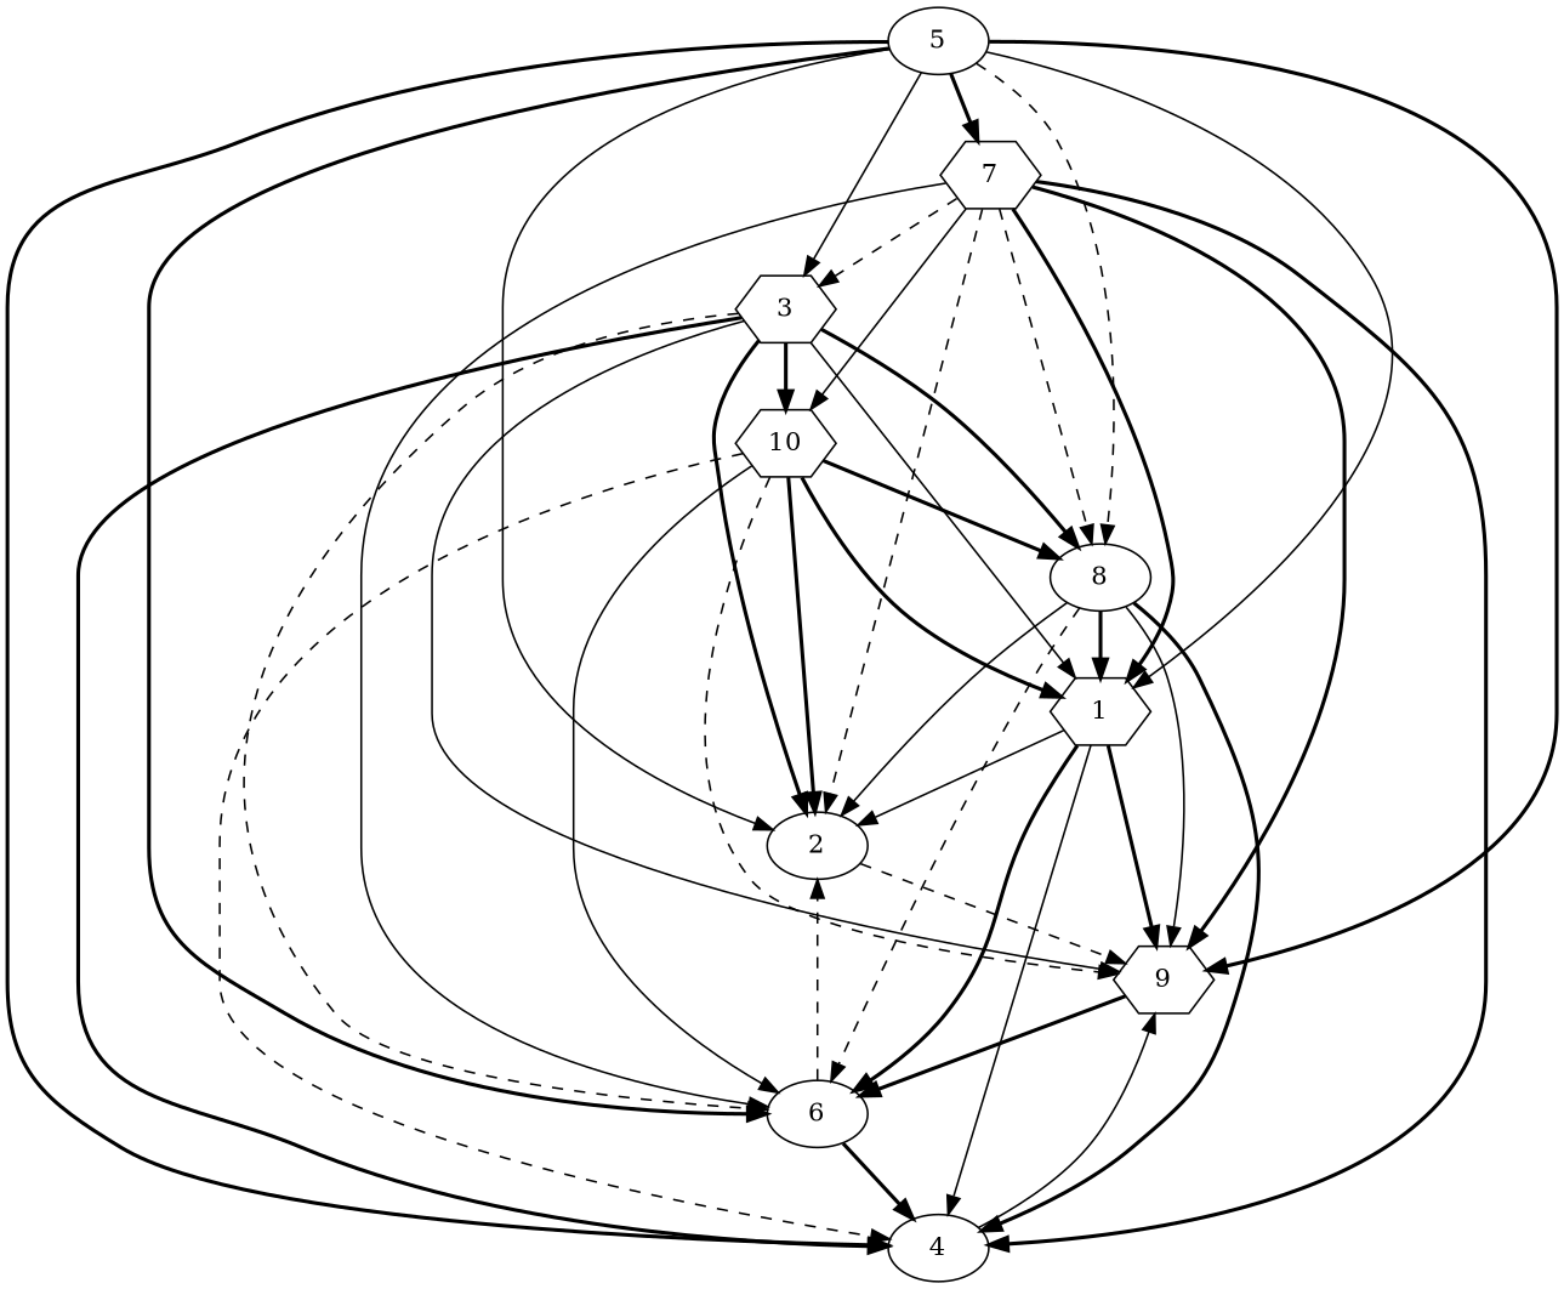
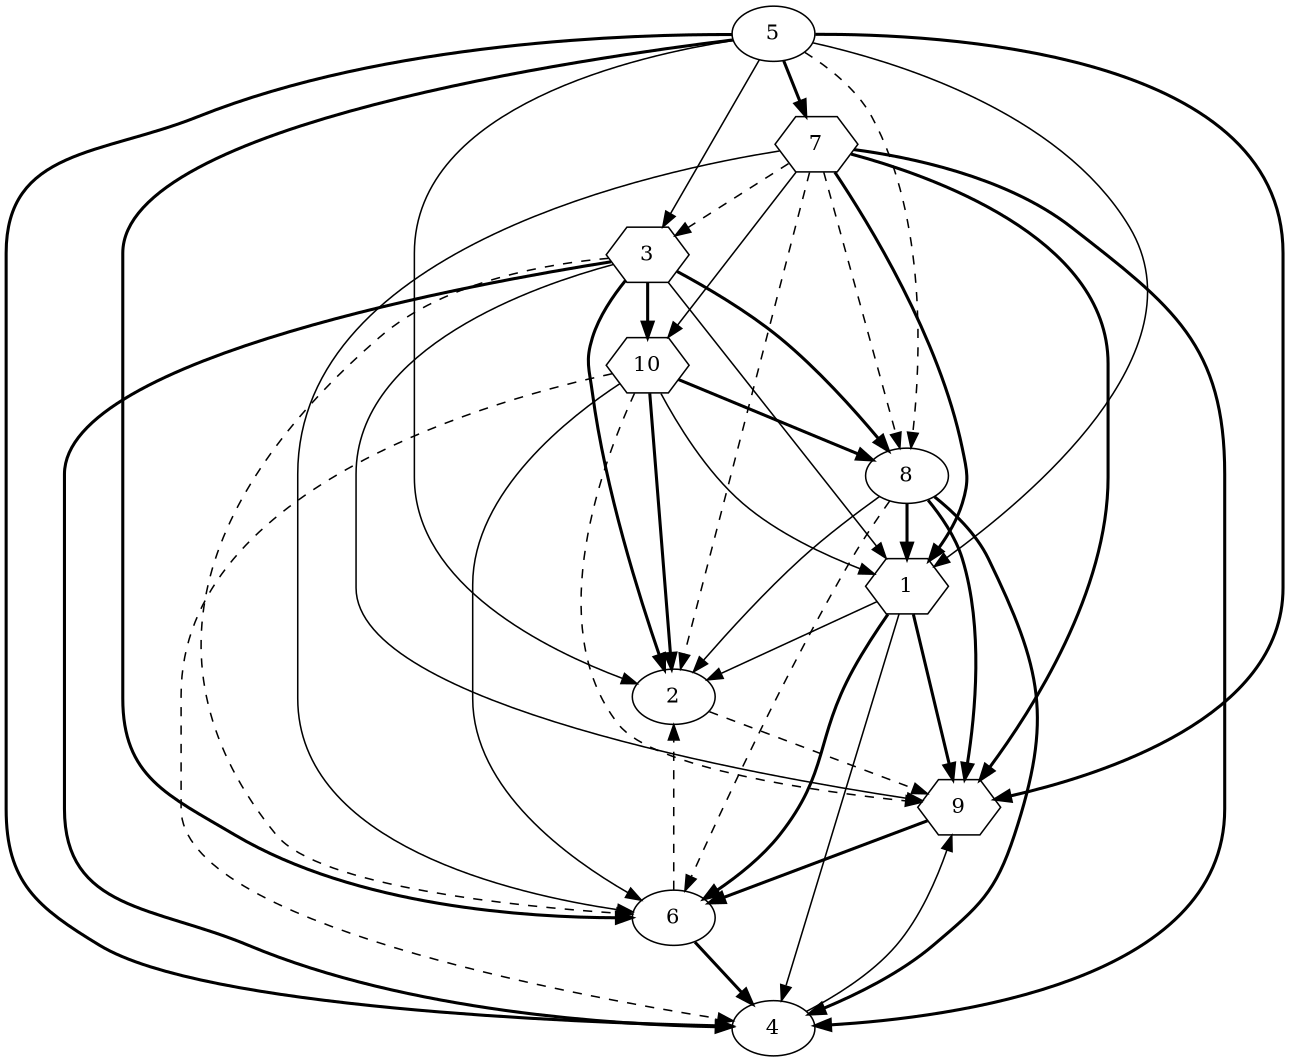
  digraph {
    node [shape=ellipse]
    edge [style=bold]
    2
    1 [shape=hexagon]
    4
    6
    9 [shape=hexagon]
    3 [shape=hexagon]
    8
    10 [shape=hexagon]
    5
    7 [shape=hexagon]
    2 -> 9 [style=dashed]
    1 -> 2 [style=solid]
    1 -> 4 [style=solid]
    1 -> 6
    1 -> 9
    4 -> 9 [style=solid]
    6 -> 2 [style=dashed]
    6 -> 4
    9 -> 6
    3 -> 2
    3 -> 1 [style=solid]
    3 -> 4
    3 -> 6 [style=dashed]
    3 -> 9 [style=solid]
    3 -> 8
    3 -> 10
    8 -> 2 [style=solid]
    8 -> 1
    8 -> 4
    8 -> 6 [style=dashed]
-   8 -> 9 [style=solid]
+   8 -> 9
    10 -> 2
-   10 -> 1
+   10 -> 1 [style=solid]
    10 -> 4 [style=dashed]
    10 -> 6 [style=solid]
    10 -> 9 [style=dashed]
    10 -> 8
    5 -> 2 [style=solid]
    5 -> 1 [style=solid]
    5 -> 4
    5 -> 6
    5 -> 9
    5 -> 3 [style=solid]
    5 -> 8 [style=dashed]
    5 -> 7
    7 -> 2 [style=dashed]
    7 -> 1
    7 -> 4
    7 -> 6 [style=solid]
    7 -> 9
    7 -> 3 [style=dashed]
    7 -> 8 [style=dashed]
    7 -> 10 [style=solid]
  }
